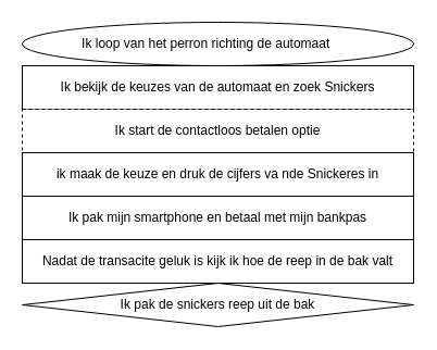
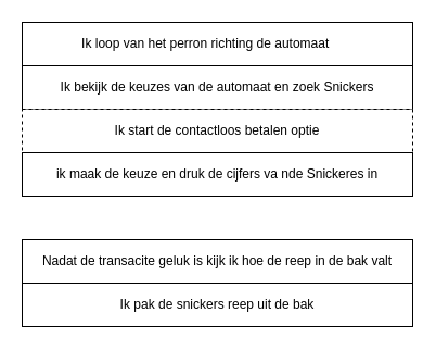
  <mxCell id="0" />
  <mxCell id="1" parent="0" />
- <mxCell id="2" value="&lt;p class=&quot;MsoListParagraph&quot; style=&quot;text-indent: -18.0pt&quot;&gt;&lt;span style=&quot;font-family: &amp;#34;symbol&amp;#34;&quot;&gt;&lt;span style=&quot;font-stretch: normal ; font-size: 7pt ; line-height: normal ; font-family: &amp;#34;times new roman&amp;#34;&quot;&gt;&amp;nbsp;&lt;/span&gt;&lt;/span&gt;Ik loop van het perron richting de automaat&lt;/p&gt;" style="ellipse;whiteSpace=wrap;html=1;" vertex="1" parent="1"><mxGeometry x="20" y="20" width="360" height="40" as="geometry" /></mxCell>
+ <mxCell id="2" value="&lt;p class=&quot;MsoListParagraph&quot; style=&quot;text-indent: -18.0pt&quot;&gt;&lt;span style=&quot;font-family: &amp;#34;symbol&amp;#34;&quot;&gt;&lt;span style=&quot;font-stretch: normal ; font-size: 7pt ; line-height: normal ; font-family: &amp;#34;times new roman&amp;#34;&quot;&gt;&amp;nbsp;&lt;/span&gt;&lt;/span&gt;Ik loop van het perron richting de automaat&lt;/p&gt;" style="rounded=0;whiteSpace=wrap;html=1;" vertex="1" parent="1"><mxGeometry x="20" y="20" width="360" height="40" as="geometry" /></mxCell>
  <mxCell id="3" value="Ik bekijk de keuzes van de automaat en zoek Snickers" style="rounded=0;whiteSpace=wrap;html=1;" vertex="1" parent="1"><mxGeometry x="20" y="60" width="360" height="40" as="geometry" /></mxCell>
  <mxCell id="4" value="Ik start de contactloos betalen optie" style="rounded=0;whiteSpace=wrap;html=1;dashed=1;" vertex="1" parent="1"><mxGeometry x="20" y="100" width="360" height="40" as="geometry" /></mxCell>
  <mxCell id="5" value="ik maak de keuze en druk de cijfers va nde Snickeres in" style="rounded=0;whiteSpace=wrap;html=1;" vertex="1" parent="1"><mxGeometry x="20" y="140" width="360" height="40" as="geometry" /></mxCell>
- <mxCell id="6" value="Ik pak mijn smartphone en betaal met mijn bankpas" style="rounded=0;whiteSpace=wrap;html=1;" vertex="1" parent="1"><mxGeometry x="20" y="180" width="360" height="40" as="geometry" /></mxCell>
  <mxCell id="7" value="Nadat de transacite geluk is kijk ik hoe de reep in de bak valt" style="rounded=0;whiteSpace=wrap;html=1;" vertex="1" parent="1"><mxGeometry x="20" y="220" width="360" height="40" as="geometry" /></mxCell>
- <mxCell id="8" value="Ik pak de snickers reep uit de bak" style="rhombus;whiteSpace=wrap;html=1;" vertex="1" parent="1"><mxGeometry x="20" y="260" width="360" height="40" as="geometry" /></mxCell>
+ <mxCell id="8" value="Ik pak de snickers reep uit de bak" style="rounded=0;whiteSpace=wrap;html=1;" vertex="1" parent="1"><mxGeometry x="20" y="260" width="360" height="40" as="geometry" /></mxCell>
